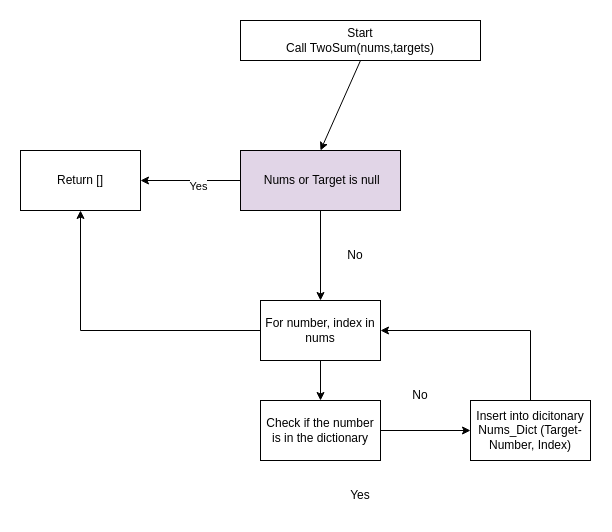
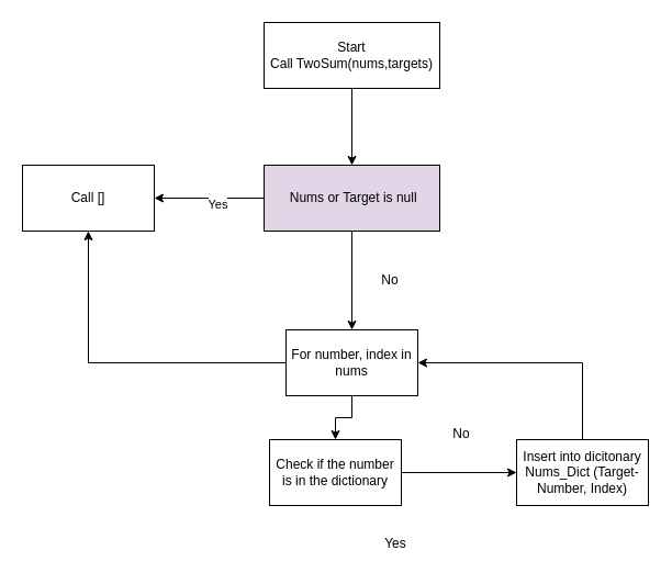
  <mxCell id="0" />
  <mxCell id="1" parent="0" />
- <mxCell id="2" value="Start&lt;br&gt;Call TwoSum(nums,targets)" style="rounded=0;whiteSpace=wrap;html=1;" vertex="1" parent="1"><mxGeometry x="240" y="20" width="240" height="40" as="geometry" /></mxCell>
+ <mxCell id="2" value="Start&lt;br&gt;Call TwoSum(nums,targets)" style="rounded=0;whiteSpace=wrap;html=1;" vertex="1" parent="1"><mxGeometry x="240" y="20" width="160" height="60" as="geometry" /></mxCell>
  <mxCell id="3" value="" style="edgeStyle=orthogonalEdgeStyle;rounded=0;orthogonalLoop=1;jettySize=auto;html=1;" edge="1" parent="1" source="6" target="8"><mxGeometry relative="1" as="geometry" /></mxCell>
  <mxCell id="4" value="Yes" style="edgeLabel;html=1;align=center;verticalAlign=middle;resizable=0;points=[];" vertex="1" connectable="0" parent="3"><mxGeometry x="-0.14" y="5" relative="1" as="geometry"><mxPoint as="offset" /></mxGeometry></mxCell>
  <mxCell id="5" value="" style="edgeStyle=orthogonalEdgeStyle;rounded=0;orthogonalLoop=1;jettySize=auto;html=1;" edge="1" parent="1" source="6" target="11"><mxGeometry relative="1" as="geometry" /></mxCell>
  <mxCell id="6" value="&amp;nbsp;Nums or Target is null" style="rounded=0;whiteSpace=wrap;html=1;fillColor=#e1d5e7;" vertex="1" parent="1"><mxGeometry x="240" y="150" width="160" height="60" as="geometry" /></mxCell>
  <mxCell id="7" value="" style="endArrow=classic;html=1;rounded=0;exitX=0.5;exitY=1;exitDx=0;exitDy=0;entryX=0.5;entryY=0;entryDx=0;entryDy=0;" edge="1" parent="1" source="2" target="6"><mxGeometry width="50" height="50" relative="1" as="geometry"><mxPoint x="300" y="370" as="sourcePoint" /><mxPoint x="350" y="320" as="targetPoint" /></mxGeometry></mxCell>
- <mxCell id="8" value="Return []" style="rounded=0;whiteSpace=wrap;html=1;" vertex="1" parent="1"><mxGeometry x="20" y="150" width="120" height="60" as="geometry" /></mxCell>
+ <mxCell id="8" value="Call []" style="rounded=0;whiteSpace=wrap;html=1;" vertex="1" parent="1"><mxGeometry x="20" y="150" width="120" height="60" as="geometry" /></mxCell>
  <mxCell id="9" value="" style="edgeStyle=orthogonalEdgeStyle;rounded=0;orthogonalLoop=1;jettySize=auto;html=1;" edge="1" parent="1" source="11" target="13"><mxGeometry relative="1" as="geometry" /></mxCell>
  <mxCell id="10" style="edgeStyle=orthogonalEdgeStyle;rounded=0;orthogonalLoop=1;jettySize=auto;html=1;entryX=0.5;entryY=1;entryDx=0;entryDy=0;" edge="1" parent="1" source="11" target="8"><mxGeometry relative="1" as="geometry" /></mxCell>
  <mxCell id="11" value="For number, index in nums" style="rounded=0;whiteSpace=wrap;html=1;" vertex="1" parent="1"><mxGeometry x="260" y="300" width="120" height="60" as="geometry" /></mxCell>
  <mxCell id="12" value="" style="edgeStyle=orthogonalEdgeStyle;rounded=0;orthogonalLoop=1;jettySize=auto;html=1;" edge="1" parent="1" source="13" target="17"><mxGeometry relative="1" as="geometry" /></mxCell>
- <mxCell id="13" value="Check if the number is in the dictionary" style="rounded=0;whiteSpace=wrap;html=1;" vertex="1" parent="1"><mxGeometry x="260" y="400" width="120" height="60" as="geometry" /></mxCell>
+ <mxCell id="13" value="Check if the number is in the dictionary" style="rounded=0;whiteSpace=wrap;html=1;" vertex="1" parent="1"><mxGeometry x="245" y="400" width="120" height="60" as="geometry" /></mxCell>
  <mxCell id="14" value="No" style="text;html=1;align=center;verticalAlign=middle;whiteSpace=wrap;rounded=0;" vertex="1" parent="1"><mxGeometry x="325" y="240" width="60" height="30" as="geometry" /></mxCell>
  <mxCell id="15" value="Yes" style="text;html=1;align=center;verticalAlign=middle;whiteSpace=wrap;rounded=0;" vertex="1" parent="1"><mxGeometry x="330" y="480" width="60" height="30" as="geometry" /></mxCell>
  <mxCell id="16" style="edgeStyle=orthogonalEdgeStyle;rounded=0;orthogonalLoop=1;jettySize=auto;html=1;exitX=0.5;exitY=0;exitDx=0;exitDy=0;entryX=1;entryY=0.5;entryDx=0;entryDy=0;" edge="1" parent="1" source="17" target="11"><mxGeometry relative="1" as="geometry" /></mxCell>
  <mxCell id="17" value="Insert into dicitonary Nums_Dict (Target-Number, Index)" style="rounded=0;whiteSpace=wrap;html=1;" vertex="1" parent="1"><mxGeometry x="470" y="400" width="120" height="60" as="geometry" /></mxCell>
  <mxCell id="18" value="No" style="text;html=1;align=center;verticalAlign=middle;whiteSpace=wrap;rounded=0;" vertex="1" parent="1"><mxGeometry x="390" y="380" width="60" height="30" as="geometry" /></mxCell>
